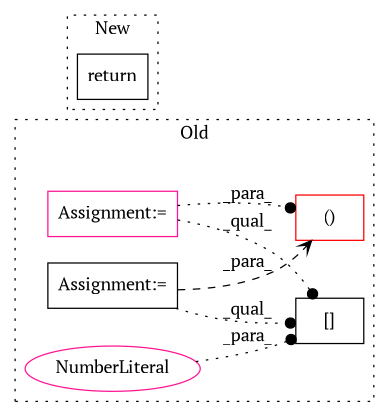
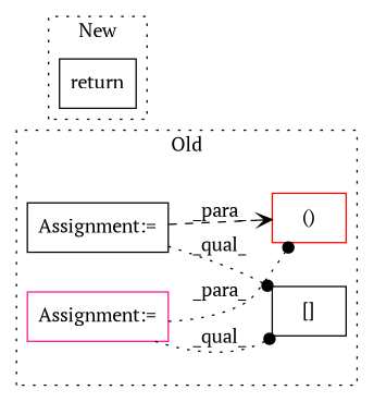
  digraph {
    rankdir=LR
    fontname="PT Serif"
    node [a=7 l=7 shape=box color=black fontname="PT Serif"]
    edge [style=dotted arrowhead=dot fontname="PT Serif"]
    n1 [a=2 l="46,1" label="[]" s="106488,106535"]
-   n2 [a=34 l=1 label=NumberLiteral s=106534 shape=ellipse color=deeppink]
    n3 [label="Assignment:=" s=105967]
    n4 [l=4 label="Assignment:=" s=105890 color=deeppink]
    n5 [a=106 l=24 label="()" s=106007 color=red]
    n6 [a=41 label=return s=84712]
    subgraph cluster_1 {
      label=Old
      style=dotted
      n1
-     n2
      n3
      n4
      n5
    }
    subgraph cluster_2 {
      label=New
      style=dotted
      n6
    }
-   n2 -> n1 [label=_para_]
    n3 -> n1 [label=_qual_]
    n3 -> n5 [label=_para_ style=dashed arrowhead=vee]
    n4 -> n1 [label=_qual_]
    n4 -> n5 [label=_para_]
  }
